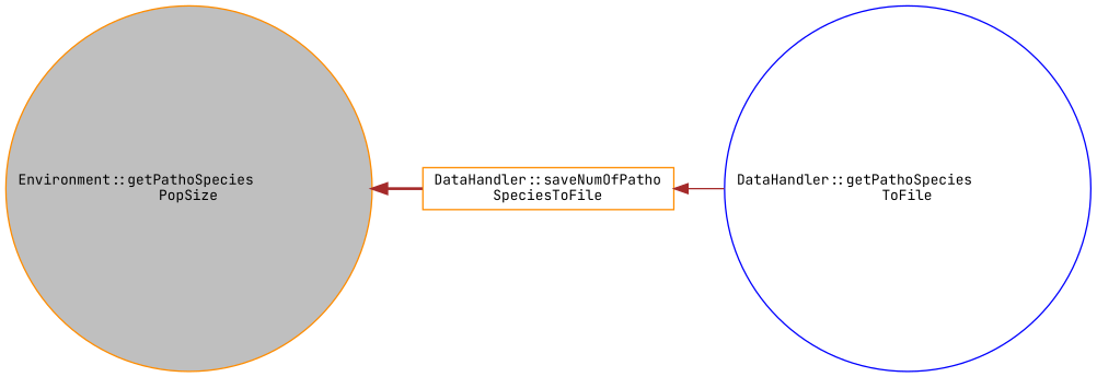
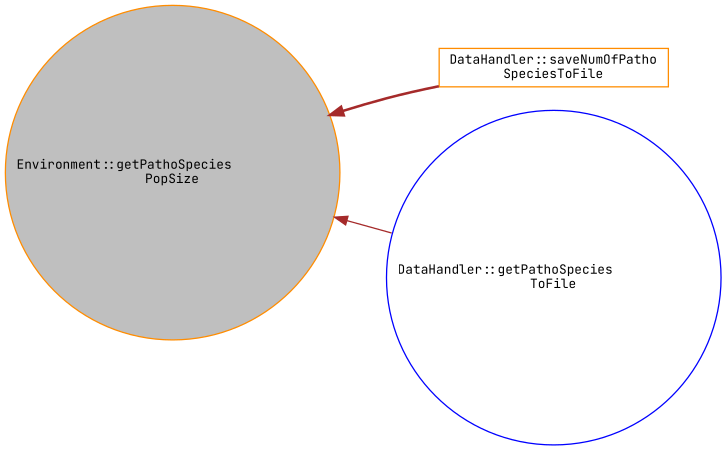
  digraph {
    fontname="JetBrains Mono"
    rankdir=LR
    node [color=darkorange fillcolor=white fontname="JetBrains Mono" fontsize=10 shape=circle style=filled]
    edge [color=brown dir=back fontname="JetBrains Mono" fontsize=10 labelfontname=Helvetica labelfontsize=10]
    n1 [fillcolor=grey75 fontcolor=black height=0.2 label="Environment::getPathoSpecies\lPopSize" width=0.4]
    n2 [height=0.2 label="DataHandler::saveNumOfPatho\lSpeciesToFile" shape=box width=0.4]
    n3 [color=blue height=0.2 label="DataHandler::getPathoSpecies\lToFile" width=0.4]
    n1 -> n2 [style=bold]
-   n2 -> n3 [style=solid]
+   n1 -> n3 [style=solid]
  }
